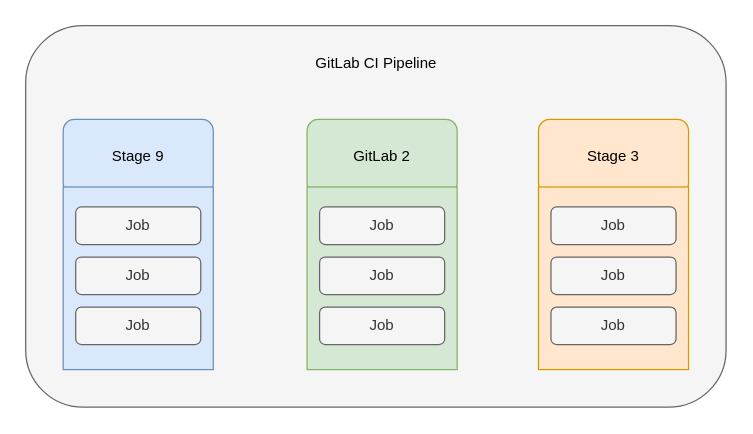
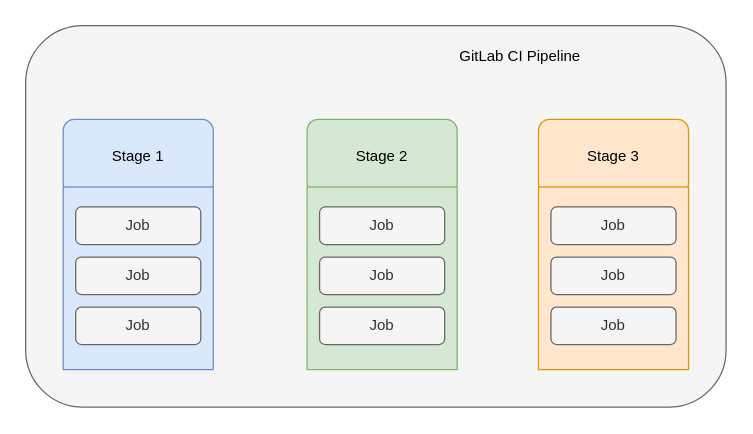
  <mxCell id="0" />
  <mxCell id="1" parent="0" />
  <mxCell id="2" value="" style="rounded=1;whiteSpace=wrap;html=1;fillColor=#f5f5f5;fontColor=#333333;strokeColor=#666666;" vertex="1" parent="1"><mxGeometry x="20" y="20" width="560" height="305" as="geometry" /></mxCell>
- <mxCell id="3" value="Stage 9" style="rounded=1;whiteSpace=wrap;html=1;fillColor=#dae8fc;strokeColor=#6c8ebf;" vertex="1" parent="1"><mxGeometry x="50" y="95" width="120" height="60" as="geometry" /></mxCell>
+ <mxCell id="3" value="Stage 1" style="rounded=1;whiteSpace=wrap;html=1;fillColor=#dae8fc;strokeColor=#6c8ebf;" vertex="1" parent="1"><mxGeometry x="50" y="95" width="120" height="60" as="geometry" /></mxCell>
  <mxCell id="4" value="" style="rounded=0;whiteSpace=wrap;html=1;fillColor=#dae8fc;strokeColor=#6c8ebf;" vertex="1" parent="1"><mxGeometry x="50" y="149" width="120" height="146" as="geometry" /></mxCell>
  <mxCell id="5" value="Job" style="rounded=1;whiteSpace=wrap;html=1;fillColor=#f5f5f5;fontColor=#333333;strokeColor=#666666;" vertex="1" parent="1"><mxGeometry x="60" y="165" width="100" height="30" as="geometry" /></mxCell>
  <mxCell id="6" value="Job" style="rounded=1;whiteSpace=wrap;html=1;fillColor=#f5f5f5;fontColor=#333333;strokeColor=#666666;" vertex="1" parent="1"><mxGeometry x="60" y="205" width="100" height="30" as="geometry" /></mxCell>
  <mxCell id="7" value="Job" style="rounded=1;whiteSpace=wrap;html=1;fillColor=#f5f5f5;fontColor=#333333;strokeColor=#666666;" vertex="1" parent="1"><mxGeometry x="60" y="245" width="100" height="30" as="geometry" /></mxCell>
- <mxCell id="8" value="GitLab 2" style="rounded=1;whiteSpace=wrap;html=1;fillColor=#d5e8d4;strokeColor=#82b366;" vertex="1" parent="1"><mxGeometry x="245" y="95" width="120" height="60" as="geometry" /></mxCell>
+ <mxCell id="8" value="Stage 2" style="rounded=1;whiteSpace=wrap;html=1;fillColor=#d5e8d4;strokeColor=#82b366;" vertex="1" parent="1"><mxGeometry x="245" y="95" width="120" height="60" as="geometry" /></mxCell>
  <mxCell id="9" value="" style="rounded=0;whiteSpace=wrap;html=1;fillColor=#d5e8d4;strokeColor=#82b366;" vertex="1" parent="1"><mxGeometry x="245" y="149" width="120" height="146" as="geometry" /></mxCell>
  <mxCell id="10" value="Job" style="rounded=1;whiteSpace=wrap;html=1;fillColor=#f5f5f5;fontColor=#333333;strokeColor=#666666;" vertex="1" parent="1"><mxGeometry x="255" y="165" width="100" height="30" as="geometry" /></mxCell>
  <mxCell id="11" value="Job" style="rounded=1;whiteSpace=wrap;html=1;fillColor=#f5f5f5;fontColor=#333333;strokeColor=#666666;" vertex="1" parent="1"><mxGeometry x="255" y="205" width="100" height="30" as="geometry" /></mxCell>
  <mxCell id="12" value="Job" style="rounded=1;whiteSpace=wrap;html=1;fillColor=#f5f5f5;fontColor=#333333;strokeColor=#666666;" vertex="1" parent="1"><mxGeometry x="255" y="245" width="100" height="30" as="geometry" /></mxCell>
  <mxCell id="13" value="Stage 3" style="rounded=1;whiteSpace=wrap;html=1;fillColor=#ffe6cc;strokeColor=#d79b00;" vertex="1" parent="1"><mxGeometry x="430" y="95" width="120" height="60" as="geometry" /></mxCell>
  <mxCell id="14" value="" style="rounded=0;whiteSpace=wrap;html=1;fillColor=#ffe6cc;strokeColor=#d79b00;" vertex="1" parent="1"><mxGeometry x="430" y="149" width="120" height="146" as="geometry" /></mxCell>
  <mxCell id="15" value="Job" style="rounded=1;whiteSpace=wrap;html=1;fillColor=#f5f5f5;fontColor=#333333;strokeColor=#666666;" vertex="1" parent="1"><mxGeometry x="440" y="165" width="100" height="30" as="geometry" /></mxCell>
  <mxCell id="16" value="Job" style="rounded=1;whiteSpace=wrap;html=1;fillColor=#f5f5f5;fontColor=#333333;strokeColor=#666666;" vertex="1" parent="1"><mxGeometry x="440" y="205" width="100" height="30" as="geometry" /></mxCell>
  <mxCell id="17" value="Job" style="rounded=1;whiteSpace=wrap;html=1;fillColor=#f5f5f5;fontColor=#333333;strokeColor=#666666;" vertex="1" parent="1"><mxGeometry x="440" y="245" width="100" height="30" as="geometry" /></mxCell>
- <mxCell id="18" value="GitLab CI Pipeline" style="text;html=1;strokeColor=none;fillColor=none;align=center;verticalAlign=middle;whiteSpace=wrap;rounded=0;" vertex="1" parent="1"><mxGeometry x="237.5" y="35" width="125" height="30" as="geometry" /></mxCell>
+ <mxCell id="18" value="GitLab CI Pipeline" style="text;html=1;strokeColor=none;fillColor=none;align=center;verticalAlign=middle;whiteSpace=wrap;rounded=0;" vertex="1" parent="1"><mxGeometry x="352.5" y="30" width="125" height="30" as="geometry" /></mxCell>
